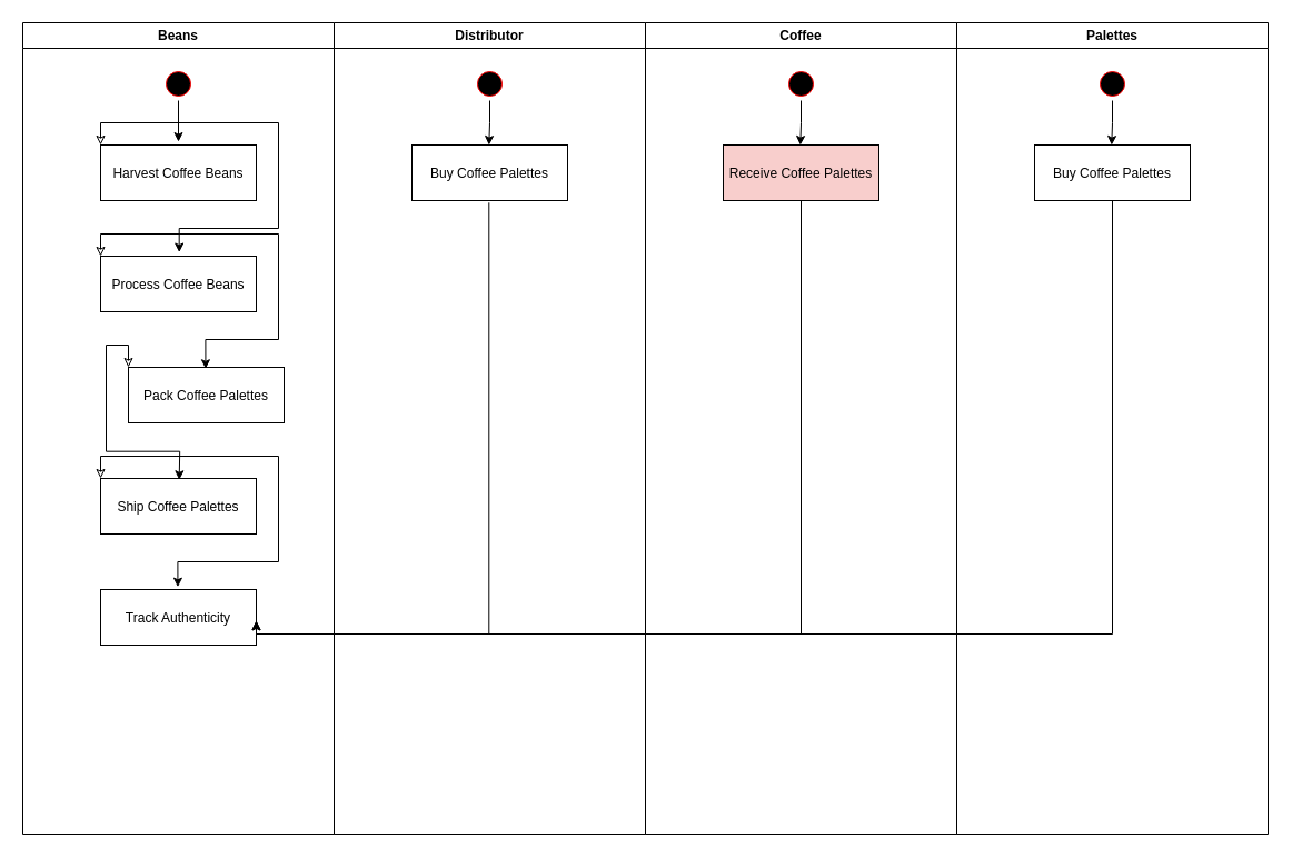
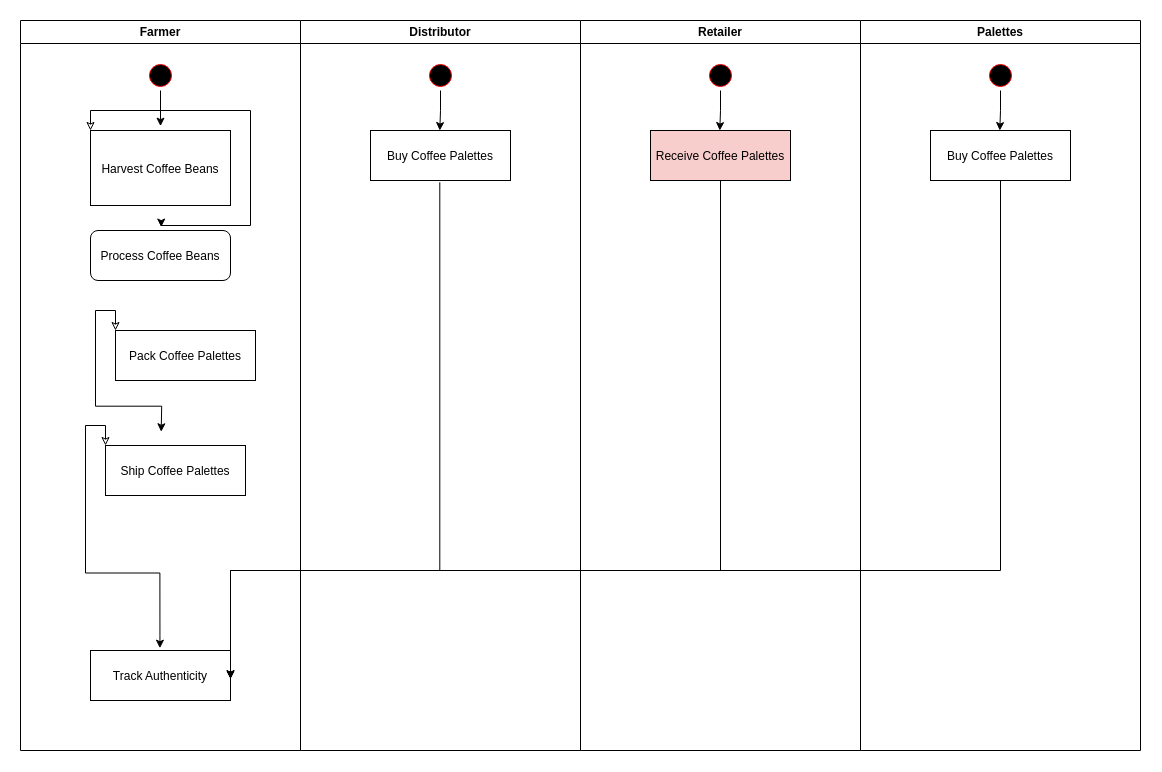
  <mxCell id="0" />
  <mxCell id="1" parent="0" />
- <mxCell id="2" value="Beans" style="swimlane;whiteSpace=wrap" parent="1" vertex="1"><mxGeometry x="20" y="20" width="280" height="730" as="geometry" /></mxCell>
+ <mxCell id="2" value="Farmer" style="swimlane;whiteSpace=wrap" parent="1" vertex="1"><mxGeometry x="20" y="20" width="280" height="730" as="geometry" /></mxCell>
  <mxCell id="3" style="edgeStyle=orthogonalEdgeStyle;rounded=0;orthogonalLoop=1;jettySize=auto;html=1;exitX=0.5;exitY=1;exitDx=0;exitDy=0;entryX=0.5;entryY=-0.058;entryDx=0;entryDy=0;entryPerimeter=0;" edge="1" parent="2" source="4" target="6"><mxGeometry relative="1" as="geometry" /></mxCell>
  <mxCell id="4" value="" style="ellipse;shape=startState;fillColor=#000000;strokeColor=#ff0000;" parent="2" vertex="1"><mxGeometry x="125" y="40" width="30" height="30" as="geometry" /></mxCell>
  <mxCell id="5" style="edgeStyle=orthogonalEdgeStyle;rounded=0;orthogonalLoop=1;jettySize=auto;html=1;exitX=0;exitY=0;exitDx=0;exitDy=0;entryX=0.505;entryY=-0.069;entryDx=0;entryDy=0;entryPerimeter=0;startArrow=classic;startFill=0;" edge="1" parent="2" source="6" target="8"><mxGeometry relative="1" as="geometry" /></mxCell>
- <mxCell id="6" value="Harvest Coffee Beans" style="" parent="2" vertex="1"><mxGeometry x="70" y="110" width="140" height="50" as="geometry" /></mxCell>
- <mxCell id="7" style="edgeStyle=orthogonalEdgeStyle;rounded=0;orthogonalLoop=1;jettySize=auto;html=1;exitX=0;exitY=0;exitDx=0;exitDy=0;entryX=0.496;entryY=0.025;entryDx=0;entryDy=0;entryPerimeter=0;startArrow=classic;startFill=0;" edge="1" parent="2" source="8" target="10"><mxGeometry relative="1" as="geometry" /></mxCell>
- <mxCell id="8" value="Process Coffee Beans" style="" parent="2" vertex="1"><mxGeometry x="70" y="210" width="140" height="50" as="geometry" /></mxCell>
+ <mxCell id="6" value="Harvest Coffee Beans" style="" parent="2" vertex="1"><mxGeometry x="70" y="110" width="140" height="75" as="geometry" /></mxCell>
+ <mxCell id="8" value="Process Coffee Beans" style="rounded=1;" parent="2" vertex="1"><mxGeometry x="70" y="210" width="140" height="50" as="geometry" /></mxCell>
  <mxCell id="9" style="edgeStyle=orthogonalEdgeStyle;rounded=0;orthogonalLoop=1;jettySize=auto;html=1;exitX=0;exitY=0;exitDx=0;exitDy=0;entryX=0.505;entryY=0.025;entryDx=0;entryDy=0;entryPerimeter=0;startArrow=classic;startFill=0;" edge="1" parent="2" source="10"><mxGeometry relative="1" as="geometry"><mxPoint x="140.7" y="411.25" as="targetPoint" /></mxGeometry></mxCell>
  <mxCell id="10" value="Pack Coffee Palettes" style="" parent="2" vertex="1"><mxGeometry x="95" y="310" width="140" height="50" as="geometry" /></mxCell>
  <mxCell id="11" style="edgeStyle=orthogonalEdgeStyle;rounded=0;orthogonalLoop=1;jettySize=auto;html=1;exitX=0;exitY=0;exitDx=0;exitDy=0;entryX=0.496;entryY=-0.046;entryDx=0;entryDy=0;entryPerimeter=0;startArrow=classic;startFill=0;" edge="1" parent="2" source="12" target="13"><mxGeometry relative="1" as="geometry" /></mxCell>
- <mxCell id="12" value="Ship Coffee Palettes" style="" vertex="1" parent="2"><mxGeometry x="70" y="410" width="140" height="50" as="geometry" /></mxCell>
- <mxCell id="13" value="Track Authenticity" style="" vertex="1" parent="2"><mxGeometry x="70" y="510" width="140" height="50" as="geometry" /></mxCell>
+ <mxCell id="12" value="Ship Coffee Palettes" style="" vertex="1" parent="2"><mxGeometry x="85" y="425" width="140" height="50" as="geometry" /></mxCell>
+ <mxCell id="13" value="Track Authenticity" style="" vertex="1" parent="2"><mxGeometry x="70" y="630" width="140" height="50" as="geometry" /></mxCell>
  <mxCell id="14" value="Distributor" style="swimlane;whiteSpace=wrap" parent="1" vertex="1"><mxGeometry x="300" y="20" width="280" height="730" as="geometry" /></mxCell>
  <mxCell id="15" style="edgeStyle=orthogonalEdgeStyle;rounded=0;orthogonalLoop=1;jettySize=auto;html=1;exitX=0.5;exitY=1;exitDx=0;exitDy=0;entryX=0.495;entryY=0.001;entryDx=0;entryDy=0;entryPerimeter=0;startArrow=none;startFill=0;" edge="1" parent="14" source="16" target="17"><mxGeometry relative="1" as="geometry" /></mxCell>
  <mxCell id="16" value="" style="ellipse;shape=startState;fillColor=#000000;strokeColor=#ff0000;" parent="14" vertex="1"><mxGeometry x="125" y="40" width="30" height="30" as="geometry" /></mxCell>
  <mxCell id="17" value="Buy Coffee Palettes" style="" parent="14" vertex="1"><mxGeometry x="70" y="110" width="140" height="50" as="geometry" /></mxCell>
- <mxCell id="18" value="Coffee" style="swimlane;whiteSpace=wrap" parent="1" vertex="1"><mxGeometry x="580" y="20" width="280" height="730" as="geometry" /></mxCell>
+ <mxCell id="18" value="Retailer" style="swimlane;whiteSpace=wrap" parent="1" vertex="1"><mxGeometry x="580" y="20" width="280" height="730" as="geometry" /></mxCell>
  <mxCell id="19" value="" style="ellipse;shape=startState;fillColor=#000000;strokeColor=#ff0000;" vertex="1" parent="18"><mxGeometry x="125" y="40" width="30" height="30" as="geometry" /></mxCell>
  <mxCell id="20" value="Receive Coffee Palettes" style="fillColor=#f8cecc;" vertex="1" parent="18"><mxGeometry x="70" y="110" width="140" height="50" as="geometry" /></mxCell>
  <mxCell id="21" style="edgeStyle=orthogonalEdgeStyle;rounded=0;orthogonalLoop=1;jettySize=auto;html=1;exitX=0.5;exitY=1;exitDx=0;exitDy=0;entryX=0.495;entryY=0.001;entryDx=0;entryDy=0;entryPerimeter=0;startArrow=none;startFill=0;" edge="1" parent="18" source="19" target="20"><mxGeometry relative="1" as="geometry" /></mxCell>
  <mxCell id="22" value="Palettes" style="swimlane;whiteSpace=wrap" vertex="1" parent="1"><mxGeometry x="860" y="20" width="280" height="730" as="geometry" /></mxCell>
  <mxCell id="23" value="" style="ellipse;shape=startState;fillColor=#000000;strokeColor=#ff0000;" vertex="1" parent="22"><mxGeometry x="125" y="40" width="30" height="30" as="geometry" /></mxCell>
  <mxCell id="24" value="Buy Coffee Palettes" style="" vertex="1" parent="22"><mxGeometry x="70" y="110" width="140" height="50" as="geometry" /></mxCell>
  <mxCell id="25" style="edgeStyle=orthogonalEdgeStyle;rounded=0;orthogonalLoop=1;jettySize=auto;html=1;exitX=0.5;exitY=1;exitDx=0;exitDy=0;entryX=0.495;entryY=0.001;entryDx=0;entryDy=0;entryPerimeter=0;startArrow=none;startFill=0;" edge="1" parent="22" source="23" target="24"><mxGeometry relative="1" as="geometry" /></mxCell>
  <mxCell id="26" style="edgeStyle=orthogonalEdgeStyle;rounded=0;orthogonalLoop=1;jettySize=auto;html=1;exitX=0.495;exitY=1.036;exitDx=0;exitDy=0;entryX=1;entryY=0.566;entryDx=0;entryDy=0;entryPerimeter=0;startArrow=none;startFill=0;exitPerimeter=0;" edge="1" parent="1" source="17" target="13"><mxGeometry relative="1" as="geometry"><Array as="points"><mxPoint x="439" y="570" /><mxPoint x="230" y="570" /></Array></mxGeometry></mxCell>
  <mxCell id="27" style="edgeStyle=orthogonalEdgeStyle;rounded=0;orthogonalLoop=1;jettySize=auto;html=1;entryX=1;entryY=0.566;entryDx=0;entryDy=0;entryPerimeter=0;startArrow=none;startFill=0;" edge="1" parent="1" target="13"><mxGeometry relative="1" as="geometry"><mxPoint x="720" y="180" as="sourcePoint" /><Array as="points"><mxPoint x="720" y="570" /><mxPoint x="230" y="570" /></Array></mxGeometry></mxCell>
  <mxCell id="28" style="edgeStyle=orthogonalEdgeStyle;rounded=0;orthogonalLoop=1;jettySize=auto;html=1;entryX=1;entryY=0.566;entryDx=0;entryDy=0;entryPerimeter=0;startArrow=none;startFill=0;" edge="1" parent="1" target="13"><mxGeometry relative="1" as="geometry"><mxPoint x="1000" y="180" as="sourcePoint" /><Array as="points"><mxPoint x="1000" y="570" /><mxPoint x="230" y="570" /></Array></mxGeometry></mxCell>
